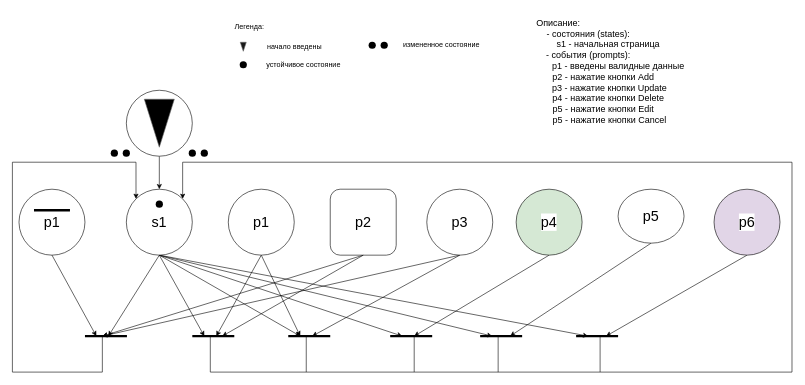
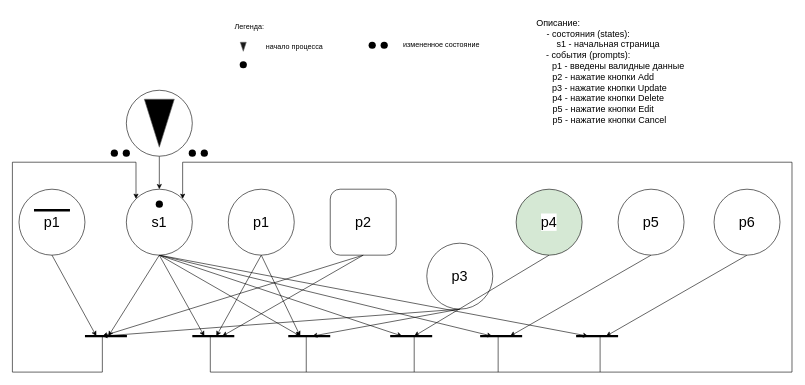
  <mxCell id="0" />
  <mxCell id="1" parent="0" />
  <mxCell id="2" style="edgeStyle=orthogonalEdgeStyle;rounded=0;orthogonalLoop=1;jettySize=auto;html=1;exitX=0.5;exitY=1;exitDx=0;exitDy=0;entryX=0.5;entryY=0;entryDx=0;entryDy=0;" parent="1" source="3" target="11" edge="1"><mxGeometry relative="1" as="geometry" /></mxCell>
  <mxCell id="3" value="" style="ellipse;whiteSpace=wrap;html=1;aspect=fixed;labelBackgroundColor=default;" parent="1" vertex="1"><mxGeometry x="210" y="150" width="110" height="110" as="geometry" /></mxCell>
  <mxCell id="4" value="" style="triangle;whiteSpace=wrap;html=1;direction=south;fillColor=#000000;fontColor=#333333;strokeColor=#666666;" parent="1" vertex="1"><mxGeometry x="240" y="165" width="50" height="80" as="geometry" /></mxCell>
  <mxCell id="5" style="edgeStyle=orthogonalEdgeStyle;rounded=0;orthogonalLoop=1;jettySize=auto;html=1;exitX=0;exitY=0;exitDx=0;exitDy=0;endArrow=none;endFill=0;startArrow=classic;startFill=1;" parent="1" source="11" edge="1"><mxGeometry relative="1" as="geometry"><mxPoint x="170" y="560" as="targetPoint" /><Array as="points"><mxPoint x="226" y="270" /><mxPoint x="20" y="270" /><mxPoint x="20" y="620" /></Array></mxGeometry></mxCell>
  <mxCell id="6" style="edgeStyle=orthogonalEdgeStyle;rounded=0;orthogonalLoop=1;jettySize=auto;html=1;exitX=1;exitY=0;exitDx=0;exitDy=0;startArrow=classic;startFill=1;endArrow=none;endFill=0;" parent="1" source="11" edge="1"><mxGeometry relative="1" as="geometry"><mxPoint x="1000" y="560" as="targetPoint" /><Array as="points"><mxPoint x="304" y="270" /><mxPoint x="1320" y="270" /><mxPoint x="1320" y="620" /><mxPoint x="1000" y="620" /></Array></mxGeometry></mxCell>
  <mxCell id="7" style="rounded=0;orthogonalLoop=1;jettySize=auto;html=1;exitX=0.5;exitY=1;exitDx=0;exitDy=0;" edge="1" parent="1" source="11"><mxGeometry relative="1" as="geometry"><mxPoint x="670" y="560" as="targetPoint" /></mxGeometry></mxCell>
  <mxCell id="8" style="rounded=0;orthogonalLoop=1;jettySize=auto;html=1;exitX=0.5;exitY=1;exitDx=0;exitDy=0;" edge="1" parent="1" source="11"><mxGeometry relative="1" as="geometry"><mxPoint x="820" y="560" as="targetPoint" /></mxGeometry></mxCell>
  <mxCell id="9" style="rounded=0;orthogonalLoop=1;jettySize=auto;html=1;exitX=0.5;exitY=1;exitDx=0;exitDy=0;" edge="1" parent="1" source="11"><mxGeometry relative="1" as="geometry"><mxPoint x="980" y="560" as="targetPoint" /></mxGeometry></mxCell>
  <mxCell id="10" style="rounded=0;orthogonalLoop=1;jettySize=auto;html=1;exitX=0.5;exitY=1;exitDx=0;exitDy=0;" edge="1" parent="1" source="11"><mxGeometry relative="1" as="geometry"><mxPoint x="180" y="560" as="targetPoint" /></mxGeometry></mxCell>
  <mxCell id="11" value="&lt;span style=&quot;font-size: 24px;&quot;&gt;s1&lt;/span&gt;" style="ellipse;whiteSpace=wrap;html=1;aspect=fixed;labelBackgroundColor=default;" parent="1" vertex="1"><mxGeometry x="210" y="315" width="110" height="110" as="geometry" /></mxCell>
  <mxCell id="12" value="" style="shape=waypoint;sketch=0;fillStyle=solid;size=6;pointerEvents=1;points=[];fillColor=none;resizable=0;rotatable=0;perimeter=centerPerimeter;snapToPoint=1;strokeWidth=4;" parent="1" vertex="1"><mxGeometry x="255" y="330" width="20" height="20" as="geometry" /></mxCell>
  <mxCell id="13" value="&lt;font style=&quot;font-size: 15px;&quot;&gt;Описание:&lt;/font&gt;&lt;div style=&quot;font-size: 15px;&quot;&gt;&lt;span style=&quot;background-color: initial;&quot;&gt;&lt;font style=&quot;font-size: 15px;&quot;&gt;&lt;span style=&quot;white-space: pre;&quot;&gt;&#09;&lt;/span&gt;&lt;span style=&quot;white-space: pre;&quot;&gt;&#09;&lt;/span&gt;&lt;span style=&quot;white-space: pre;&quot;&gt;&#09;&lt;/span&gt;- состояния (states):&lt;br&gt;&lt;span style=&quot;white-space: pre;&quot;&gt;&#09;&lt;/span&gt;&lt;span style=&quot;white-space: pre;&quot;&gt;&#09;&lt;/span&gt;&lt;span style=&quot;white-space: pre;&quot;&gt;&#09;&lt;/span&gt;&lt;span style=&quot;white-space: pre;&quot;&gt;&#09;&lt;/span&gt;&lt;span style=&quot;white-space: pre;&quot;&gt;&#09;&lt;/span&gt;s1 - начальная страница&lt;/font&gt;&lt;/span&gt;&lt;/div&gt;&lt;div style=&quot;font-size: 15px;&quot;&gt;&lt;span style=&quot;background-color: initial;&quot;&gt;&lt;font style=&quot;font-size: 15px;&quot;&gt;&lt;span style=&quot;white-space: pre;&quot;&gt;&#09;&lt;/span&gt;&lt;span style=&quot;white-space: pre;&quot;&gt;&#09;&lt;/span&gt;&lt;span style=&quot;white-space: pre;&quot;&gt;&#09;&lt;/span&gt;- события (prompts):&lt;/font&gt;&lt;/span&gt;&lt;/div&gt;&lt;div style=&quot;font-size: 15px;&quot;&gt;&lt;span style=&quot;background-color: initial;&quot;&gt;&lt;font style=&quot;font-size: 15px;&quot;&gt;&lt;span style=&quot;white-space: pre;&quot;&gt;&#09;&lt;/span&gt;&lt;span style=&quot;white-space: pre;&quot;&gt;&#09;&lt;/span&gt;&lt;span style=&quot;white-space: pre;&quot;&gt;&#09;&lt;/span&gt;&lt;span style=&quot;white-space: pre;&quot;&gt;&#09;&lt;/span&gt;&lt;span style=&quot;white-space: pre;&quot;&gt;&#09;&lt;span style=&quot;white-space: pre;&quot;&gt;&#09;&lt;/span&gt;&lt;/span&gt;р1 - введены валидные данные&lt;br&gt;&lt;span style=&quot;white-space: pre;&quot;&gt;&#09;&lt;/span&gt;&lt;span style=&quot;white-space: pre;&quot;&gt;&#09;&lt;/span&gt;&lt;span style=&quot;white-space: pre;&quot;&gt;&#09;&lt;/span&gt;&lt;span style=&quot;white-space: pre;&quot;&gt;&#09;&lt;/span&gt;&amp;nbsp; &amp;nbsp; р2 - нажатие кнопки Add&lt;br&gt;&lt;span style=&quot;white-space: pre;&quot;&gt;&#09;&lt;/span&gt;&lt;span style=&quot;white-space: pre;&quot;&gt;&#09;&lt;/span&gt;&lt;span style=&quot;white-space: pre;&quot;&gt;&#09;&lt;/span&gt;&lt;span style=&quot;white-space: pre;&quot;&gt;&#09;&lt;/span&gt;&lt;span style=&quot;white-space: pre;&quot;&gt;&#09;&lt;/span&gt;&amp;nbsp;р3 - нажатие кнопки Update&lt;br&gt;&lt;span style=&quot;white-space: pre;&quot;&gt;&#09;&lt;/span&gt;&lt;span style=&quot;white-space: pre;&quot;&gt;&#09;&lt;/span&gt;&lt;span style=&quot;white-space: pre;&quot;&gt;&#09;&lt;/span&gt;&lt;span style=&quot;white-space: pre;&quot;&gt;&#09;&lt;span style=&quot;white-space: pre;&quot;&gt;&#09;&lt;/span&gt;&lt;/span&gt;р4 - нажатие кнопки Delete&lt;br&gt;&lt;span style=&quot;white-space: pre;&quot;&gt;&#09;&lt;/span&gt;&lt;span style=&quot;white-space: pre;&quot;&gt;&#09;&lt;/span&gt;&lt;span style=&quot;white-space: pre;&quot;&gt;&#09;&lt;/span&gt;&lt;span style=&quot;white-space: pre;&quot;&gt;&#09;&lt;/span&gt;&lt;span style=&quot;white-space-collapse: preserve;&quot;&gt;&amp;nbsp;   &lt;/span&gt;р5 - нажатие кнопки Edit&lt;br&gt;&lt;/font&gt;&lt;/span&gt;&lt;/div&gt;&lt;div style=&quot;font-size: 15px;&quot;&gt;&lt;span style=&quot;white-space: pre;&quot;&gt;&#09;&lt;/span&gt;&lt;span style=&quot;white-space: pre;&quot;&gt;&#09;&lt;/span&gt;&lt;span style=&quot;white-space: pre;&quot;&gt;&#09;&lt;/span&gt;&lt;span style=&quot;white-space: pre;&quot;&gt;&#09;&lt;/span&gt;&amp;nbsp; &amp;nbsp; &amp;nbsp; &amp;nbsp; &amp;nbsp;р5 - нажатие кнопки Cancel&lt;span style=&quot;background-color: initial;&quot;&gt;&lt;font style=&quot;font-size: 15px;&quot;&gt;&lt;br&gt;&lt;/font&gt;&lt;/span&gt;&lt;/div&gt;&lt;div style=&quot;font-size: 15px;&quot;&gt;&lt;span style=&quot;background-color: initial;&quot;&gt;&lt;font style=&quot;font-size: 15px;&quot;&gt;&lt;br&gt;&lt;br&gt;&lt;/font&gt;&lt;/span&gt;&lt;div&gt;&lt;br&gt;&lt;/div&gt;&lt;/div&gt;" style="text;html=1;align=center;verticalAlign=middle;resizable=0;points=[];autosize=1;strokeColor=none;fillColor=none;" parent="1" vertex="1"><mxGeometry x="705" y="20" width="450" height="250" as="geometry" /></mxCell>
  <mxCell id="14" style="rounded=0;orthogonalLoop=1;jettySize=auto;html=1;exitX=0.5;exitY=1;exitDx=0;exitDy=0;" edge="1" parent="1" source="15"><mxGeometry relative="1" as="geometry"><mxPoint x="500" y="560" as="targetPoint" /></mxGeometry></mxCell>
  <mxCell id="15" value="&lt;span style=&quot;font-size: 24px;&quot;&gt;p1&lt;/span&gt;" style="ellipse;whiteSpace=wrap;html=1;aspect=fixed;labelBackgroundColor=default;" parent="1" vertex="1"><mxGeometry x="380" y="315" width="110" height="110" as="geometry" /></mxCell>
  <mxCell id="16" style="rounded=0;orthogonalLoop=1;jettySize=auto;html=1;exitX=0.5;exitY=1;exitDx=0;exitDy=0;" edge="1" parent="1" source="17"><mxGeometry relative="1" as="geometry"><mxPoint x="170" y="560" as="targetPoint" /></mxGeometry></mxCell>
  <mxCell id="17" value="&lt;span style=&quot;font-size: 24px;&quot;&gt;p2&lt;/span&gt;" style="whiteSpace=wrap;html=1;aspect=fixed;labelBackgroundColor=default;rounded=1;" parent="1" vertex="1"><mxGeometry x="550" y="315" width="110" height="110" as="geometry" /></mxCell>
  <mxCell id="18" style="rounded=0;orthogonalLoop=1;jettySize=auto;html=1;exitX=0.5;exitY=1;exitDx=0;exitDy=0;" edge="1" parent="1" source="19"><mxGeometry relative="1" as="geometry"><mxPoint x="170" y="560" as="targetPoint" /></mxGeometry></mxCell>
- <mxCell id="19" value="&lt;span style=&quot;font-size: 24px;&quot;&gt;p3&lt;/span&gt;" style="ellipse;whiteSpace=wrap;html=1;aspect=fixed;labelBackgroundColor=default;" parent="1" vertex="1"><mxGeometry x="711" y="315" width="110" height="110" as="geometry" /></mxCell>
+ <mxCell id="19" value="&lt;span style=&quot;font-size: 24px;&quot;&gt;p3&lt;/span&gt;" style="ellipse;whiteSpace=wrap;html=1;aspect=fixed;labelBackgroundColor=default;" parent="1" vertex="1"><mxGeometry x="711" y="405" width="110" height="110" as="geometry" /></mxCell>
  <mxCell id="20" value="&lt;span style=&quot;font-size: 24px;&quot;&gt;p1&lt;/span&gt;" style="ellipse;whiteSpace=wrap;html=1;aspect=fixed;labelBackgroundColor=default;" parent="1" vertex="1"><mxGeometry x="31" y="315" width="110" height="110" as="geometry" /></mxCell>
  <mxCell id="21" value="" style="endArrow=none;html=1;rounded=0;fontSize=29;fontStyle=0;spacing=4;strokeWidth=4;" parent="1" edge="1"><mxGeometry width="50" height="50" relative="1" as="geometry"><mxPoint x="141" y="560" as="sourcePoint" /><mxPoint x="211" y="560" as="targetPoint" /></mxGeometry></mxCell>
  <mxCell id="22" value="" style="endArrow=none;html=1;rounded=0;fontSize=29;fontStyle=0;spacing=4;strokeWidth=4;" parent="1" edge="1"><mxGeometry width="50" height="50" relative="1" as="geometry"><mxPoint x="320" y="560" as="sourcePoint" /><mxPoint x="390" y="560" as="targetPoint" /></mxGeometry></mxCell>
  <mxCell id="23" value="" style="endArrow=none;html=1;rounded=0;fontSize=29;fontStyle=0;spacing=4;strokeWidth=4;" parent="1" edge="1"><mxGeometry width="50" height="50" relative="1" as="geometry"><mxPoint x="480" y="560" as="sourcePoint" /><mxPoint x="550" y="560" as="targetPoint" /></mxGeometry></mxCell>
  <mxCell id="24" value="" style="endArrow=none;html=1;rounded=0;fontSize=29;fontStyle=0;spacing=4;strokeWidth=4;" parent="1" edge="1"><mxGeometry width="50" height="50" relative="1" as="geometry"><mxPoint x="650" y="560" as="sourcePoint" /><mxPoint x="720" y="560" as="targetPoint" /></mxGeometry></mxCell>
  <mxCell id="25" value="" style="endArrow=classic;html=1;rounded=0;exitX=0.5;exitY=1;exitDx=0;exitDy=0;" parent="1" source="11" edge="1"><mxGeometry width="50" height="50" relative="1" as="geometry"><mxPoint x="570" y="350" as="sourcePoint" /><mxPoint x="500" y="560" as="targetPoint" /></mxGeometry></mxCell>
  <mxCell id="26" value="" style="endArrow=classic;html=1;rounded=0;exitX=0.5;exitY=1;exitDx=0;exitDy=0;" parent="1" source="11" edge="1"><mxGeometry width="50" height="50" relative="1" as="geometry"><mxPoint x="570" y="350" as="sourcePoint" /><mxPoint x="340" y="560" as="targetPoint" /></mxGeometry></mxCell>
  <mxCell id="27" value="" style="endArrow=classic;html=1;rounded=0;exitX=0.5;exitY=1;exitDx=0;exitDy=0;" parent="1" source="15" edge="1"><mxGeometry width="50" height="50" relative="1" as="geometry"><mxPoint x="460" y="510" as="sourcePoint" /><mxPoint x="360" y="560" as="targetPoint" /></mxGeometry></mxCell>
  <mxCell id="28" value="" style="endArrow=classic;html=1;rounded=0;exitX=0.5;exitY=1;exitDx=0;exitDy=0;" parent="1" source="17" edge="1"><mxGeometry width="50" height="50" relative="1" as="geometry"><mxPoint x="460" y="510" as="sourcePoint" /><mxPoint x="370" y="560" as="targetPoint" /></mxGeometry></mxCell>
  <mxCell id="29" value="" style="endArrow=classic;html=1;rounded=0;exitX=0.5;exitY=1;exitDx=0;exitDy=0;" parent="1" source="19" edge="1"><mxGeometry width="50" height="50" relative="1" as="geometry"><mxPoint x="460" y="510" as="sourcePoint" /><mxPoint x="520" y="560" as="targetPoint" /></mxGeometry></mxCell>
  <mxCell id="30" value="" style="endArrow=classic;html=1;rounded=0;exitX=0.5;exitY=1;exitDx=0;exitDy=0;" parent="1" source="20" edge="1"><mxGeometry width="50" height="50" relative="1" as="geometry"><mxPoint x="440" y="510" as="sourcePoint" /><mxPoint x="160" y="560" as="targetPoint" /></mxGeometry></mxCell>
  <mxCell id="31" value="" style="endArrow=none;html=1;rounded=0;" parent="1" edge="1"><mxGeometry width="50" height="50" relative="1" as="geometry"><mxPoint x="690" y="620" as="sourcePoint" /><mxPoint x="510" y="560" as="targetPoint" /><Array as="points"><mxPoint x="510" y="620" /></Array></mxGeometry></mxCell>
  <mxCell id="32" value="" style="endArrow=none;html=1;rounded=0;" parent="1" edge="1"><mxGeometry width="50" height="50" relative="1" as="geometry"><mxPoint x="350" y="560" as="sourcePoint" /><mxPoint x="510" y="620" as="targetPoint" /><Array as="points"><mxPoint x="350" y="620" /></Array></mxGeometry></mxCell>
  <mxCell id="33" value="" style="shape=waypoint;sketch=0;fillStyle=solid;size=6;pointerEvents=1;points=[];fillColor=none;resizable=0;rotatable=0;perimeter=centerPerimeter;snapToPoint=1;strokeWidth=4;" parent="1" vertex="1"><mxGeometry x="180" y="245" width="20" height="20" as="geometry" /></mxCell>
  <mxCell id="34" value="" style="shape=waypoint;sketch=0;fillStyle=solid;size=6;pointerEvents=1;points=[];fillColor=none;resizable=0;rotatable=0;perimeter=centerPerimeter;snapToPoint=1;strokeWidth=4;" parent="1" vertex="1"><mxGeometry x="200" y="245" width="20" height="20" as="geometry" /></mxCell>
  <mxCell id="35" value="Легенда:" style="text;html=1;align=center;verticalAlign=middle;resizable=0;points=[];autosize=1;strokeColor=none;fillColor=none;" parent="1" vertex="1"><mxGeometry x="380" y="30" width="70" height="30" as="geometry" /></mxCell>
  <mxCell id="36" value="" style="triangle;whiteSpace=wrap;html=1;direction=south;fillColor=#191919;fontColor=#333333;strokeColor=#666666;" parent="1" vertex="1"><mxGeometry x="400" y="70" width="10" height="15" as="geometry" /></mxCell>
- <mxCell id="37" value="начало введены" style="text;html=1;align=center;verticalAlign=middle;resizable=0;points=[];autosize=1;strokeColor=none;fillColor=none;" parent="1" vertex="1"><mxGeometry x="430" y="62.5" width="120" height="30" as="geometry" /></mxCell>
+ <mxCell id="37" value="начало процесса" style="text;html=1;align=center;verticalAlign=middle;resizable=0;points=[];autosize=1;strokeColor=none;fillColor=none;" parent="1" vertex="1"><mxGeometry x="430" y="62.5" width="120" height="30" as="geometry" /></mxCell>
  <mxCell id="38" value="" style="shape=waypoint;sketch=0;fillStyle=solid;size=6;pointerEvents=1;points=[];fillColor=none;resizable=0;rotatable=0;perimeter=centerPerimeter;snapToPoint=1;strokeWidth=4;" parent="1" vertex="1"><mxGeometry x="395" y="97.5" width="20" height="20" as="geometry" /></mxCell>
- <mxCell id="39" value="устойчивое состояние" style="text;html=1;align=center;verticalAlign=middle;resizable=0;points=[];autosize=1;strokeColor=none;fillColor=none;" parent="1" vertex="1"><mxGeometry x="430" y="92.5" width="150" height="30" as="geometry" /></mxCell>
  <mxCell id="40" value="" style="shape=waypoint;sketch=0;fillStyle=solid;size=6;pointerEvents=1;points=[];fillColor=none;resizable=0;rotatable=0;perimeter=centerPerimeter;snapToPoint=1;strokeWidth=4;" parent="1" vertex="1"><mxGeometry x="610" y="65" width="20" height="20" as="geometry" /></mxCell>
  <mxCell id="41" value="" style="shape=waypoint;sketch=0;fillStyle=solid;size=6;pointerEvents=1;points=[];fillColor=none;resizable=0;rotatable=0;perimeter=centerPerimeter;snapToPoint=1;strokeWidth=4;" parent="1" vertex="1"><mxGeometry x="630" y="65" width="20" height="20" as="geometry" /></mxCell>
  <mxCell id="42" value="измененное состояние" style="text;html=1;align=center;verticalAlign=middle;resizable=0;points=[];autosize=1;strokeColor=none;fillColor=none;" parent="1" vertex="1"><mxGeometry x="660" y="60" width="150" height="30" as="geometry" /></mxCell>
  <mxCell id="43" value="" style="shape=waypoint;sketch=0;fillStyle=solid;size=6;pointerEvents=1;points=[];fillColor=none;resizable=0;rotatable=0;perimeter=centerPerimeter;snapToPoint=1;strokeWidth=4;" parent="1" vertex="1"><mxGeometry x="310" y="245" width="20" height="20" as="geometry" /></mxCell>
  <mxCell id="44" value="" style="shape=waypoint;sketch=0;fillStyle=solid;size=6;pointerEvents=1;points=[];fillColor=none;resizable=0;rotatable=0;perimeter=centerPerimeter;snapToPoint=1;strokeWidth=4;" parent="1" vertex="1"><mxGeometry x="330" y="245" width="20" height="20" as="geometry" /></mxCell>
  <mxCell id="45" style="rounded=0;orthogonalLoop=1;jettySize=auto;html=1;exitX=0.5;exitY=1;exitDx=0;exitDy=0;" parent="1" source="46" edge="1"><mxGeometry relative="1" as="geometry"><mxPoint x="690" y="560" as="targetPoint" /></mxGeometry></mxCell>
  <mxCell id="46" value="&lt;span style=&quot;font-size: 24px;&quot;&gt;p4&lt;/span&gt;" style="ellipse;whiteSpace=wrap;html=1;aspect=fixed;labelBackgroundColor=default;fillColor=#d5e8d4;" parent="1" vertex="1"><mxGeometry x="860" y="315" width="110" height="110" as="geometry" /></mxCell>
  <mxCell id="47" style="rounded=0;orthogonalLoop=1;jettySize=auto;html=1;exitX=0.5;exitY=1;exitDx=0;exitDy=0;" parent="1" source="48" edge="1"><mxGeometry relative="1" as="geometry"><mxPoint x="850" y="560" as="targetPoint" /></mxGeometry></mxCell>
- <mxCell id="48" value="&lt;span style=&quot;font-size: 24px;&quot;&gt;p5&lt;/span&gt;" style="ellipse;whiteSpace=wrap;html=1;aspect=fixed;labelBackgroundColor=default;" parent="1" vertex="1"><mxGeometry x="1030" y="315" width="110" height="90" as="geometry" /></mxCell>
+ <mxCell id="48" value="&lt;span style=&quot;font-size: 24px;&quot;&gt;p5&lt;/span&gt;" style="ellipse;whiteSpace=wrap;html=1;aspect=fixed;labelBackgroundColor=default;" parent="1" vertex="1"><mxGeometry x="1030" y="315" width="110" height="110" as="geometry" /></mxCell>
  <mxCell id="49" value="" style="endArrow=none;html=1;rounded=0;fontSize=29;fontStyle=0;spacing=4;strokeWidth=4;" parent="1" edge="1"><mxGeometry width="50" height="50" relative="1" as="geometry"><mxPoint x="800" y="560" as="sourcePoint" /><mxPoint x="870" y="560" as="targetPoint" /></mxGeometry></mxCell>
  <mxCell id="50" value="" style="endArrow=none;html=1;rounded=0;fontSize=29;fontStyle=0;spacing=4;strokeWidth=4;" parent="1" edge="1"><mxGeometry width="50" height="50" relative="1" as="geometry"><mxPoint x="960" y="560" as="sourcePoint" /><mxPoint x="1030" y="560" as="targetPoint" /></mxGeometry></mxCell>
  <mxCell id="51" value="" style="endArrow=none;html=1;rounded=0;fontSize=29;fontStyle=0;spacing=4;strokeWidth=4;" parent="1" edge="1"><mxGeometry width="50" height="50" relative="1" as="geometry"><mxPoint x="56" y="350" as="sourcePoint" /><mxPoint x="116" y="350" as="targetPoint" /></mxGeometry></mxCell>
  <mxCell id="52" value="" style="endArrow=none;html=1;rounded=0;" parent="1" edge="1"><mxGeometry width="50" height="50" relative="1" as="geometry"><mxPoint x="690" y="560" as="sourcePoint" /><mxPoint x="1000" y="620" as="targetPoint" /><Array as="points"><mxPoint x="690" y="620" /></Array></mxGeometry></mxCell>
  <mxCell id="53" value="" style="endArrow=none;html=1;rounded=0;" parent="1" edge="1"><mxGeometry width="50" height="50" relative="1" as="geometry"><mxPoint x="830" y="560" as="sourcePoint" /><mxPoint x="830" y="620" as="targetPoint" /></mxGeometry></mxCell>
  <mxCell id="54" style="rounded=0;orthogonalLoop=1;jettySize=auto;html=1;exitX=0.5;exitY=1;exitDx=0;exitDy=0;" edge="1" parent="1" source="55"><mxGeometry relative="1" as="geometry"><mxPoint x="1010" y="560" as="targetPoint" /></mxGeometry></mxCell>
- <mxCell id="55" value="&lt;span style=&quot;font-size: 24px;&quot;&gt;p6&lt;/span&gt;" style="ellipse;whiteSpace=wrap;html=1;aspect=fixed;labelBackgroundColor=default;fillColor=#e1d5e7;" vertex="1" parent="1"><mxGeometry x="1190" y="315" width="110" height="110" as="geometry" /></mxCell>
+ <mxCell id="55" value="&lt;span style=&quot;font-size: 24px;&quot;&gt;p6&lt;/span&gt;" style="ellipse;whiteSpace=wrap;html=1;aspect=fixed;labelBackgroundColor=default;" vertex="1" parent="1"><mxGeometry x="1190" y="315" width="110" height="110" as="geometry" /></mxCell>
